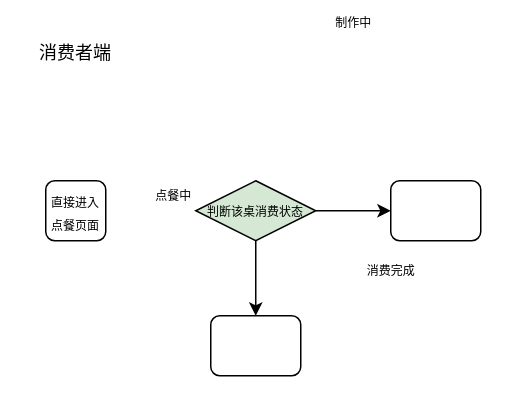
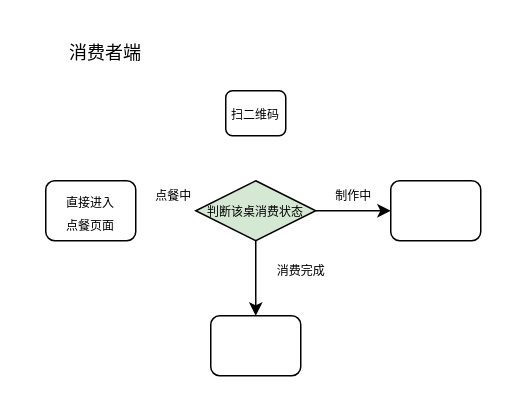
  <mxCell id="0" />
  <mxCell id="1" parent="0" />
- <mxCell id="2" value="消费者端" style="text;html=1;strokeColor=none;fillColor=none;align=center;verticalAlign=middle;whiteSpace=wrap;rounded=1;" vertex="1" parent="1"><mxGeometry x="20" y="20" width="60" height="30" as="geometry" /></mxCell>
- <mxCell id="4" value="&lt;p style=&quot;line-height: 50%;&quot;&gt;&lt;font style=&quot;font-size: 8px;&quot;&gt;直接进入&lt;br&gt;点餐页面&lt;/font&gt;&lt;/p&gt;" style="rounded=1;whiteSpace=wrap;html=1;hachureGap=4;fontFamily=Architects Daughter;fontSource=https%3A%2F%2Ffonts.googleapis.com%2Fcss%3Ffamily%3DArchitects%2BDaughter;fontSize=20;" vertex="1" parent="1"><mxGeometry x="30" y="120" width="40" height="40" as="geometry" /></mxCell>
+ <mxCell id="2" value="消费者端" style="text;html=1;strokeColor=none;fillColor=none;align=center;verticalAlign=middle;whiteSpace=wrap;rounded=1;" vertex="1" parent="1"><mxGeometry x="40" y="20" width="60" height="30" as="geometry" /></mxCell>
+ <mxCell id="3" value="&lt;font style=&quot;font-size: 8px;&quot;&gt;扫二维码&lt;br&gt;&lt;/font&gt;" style="rounded=1;whiteSpace=wrap;html=1;" vertex="1" parent="1"><mxGeometry x="150" y="60" width="40" height="30" as="geometry" /></mxCell>
+ <mxCell id="4" value="&lt;p style=&quot;line-height: 50%;&quot;&gt;&lt;font style=&quot;font-size: 8px;&quot;&gt;直接进入&lt;br&gt;点餐页面&lt;/font&gt;&lt;/p&gt;" style="rounded=1;whiteSpace=wrap;html=1;hachureGap=4;fontFamily=Architects Daughter;fontSource=https%3A%2F%2Ffonts.googleapis.com%2Fcss%3Ffamily%3DArchitects%2BDaughter;fontSize=20;" vertex="1" parent="1"><mxGeometry x="30" y="120" width="60" height="40" as="geometry" /></mxCell>
  <mxCell id="5" value="" style="edgeStyle=none;html=1;fontSize=8;" edge="1" parent="1" source="7" target="9"><mxGeometry relative="1" as="geometry" /></mxCell>
  <mxCell id="6" value="" style="edgeStyle=none;html=1;fontSize=8;" edge="1" parent="1" source="7" target="8"><mxGeometry relative="1" as="geometry" /></mxCell>
  <mxCell id="7" value="&lt;span style=&quot;font-size: 8px;&quot;&gt;判断该桌消费状态&lt;/span&gt;" style="rhombus;whiteSpace=wrap;html=1;fillColor=#d5e8d4;" vertex="1" parent="1"><mxGeometry x="130" y="120" width="80" height="40" as="geometry" /></mxCell>
  <mxCell id="8" value="" style="rounded=1;whiteSpace=wrap;html=1;hachureGap=4;fontFamily=Architects Daughter;fontSource=https%3A%2F%2Ffonts.googleapis.com%2Fcss%3Ffamily%3DArchitects%2BDaughter;fontSize=20;" vertex="1" parent="1"><mxGeometry x="140" y="210" width="60" height="40" as="geometry" /></mxCell>
  <mxCell id="9" value="" style="rounded=1;whiteSpace=wrap;html=1;hachureGap=4;fontFamily=Architects Daughter;fontSource=https%3A%2F%2Ffonts.googleapis.com%2Fcss%3Ffamily%3DArchitects%2BDaughter;fontSize=20;" vertex="1" parent="1"><mxGeometry x="260" y="120" width="60" height="40" as="geometry" /></mxCell>
- <mxCell id="10" value="制作中" style="text;html=1;align=center;verticalAlign=middle;resizable=0;points=[];autosize=1;strokeColor=none;fillColor=none;fontSize=8;" vertex="1" parent="1"><mxGeometry x="210" y="5" width="50" height="20" as="geometry" /></mxCell>
+ <mxCell id="10" value="制作中" style="text;html=1;align=center;verticalAlign=middle;resizable=0;points=[];autosize=1;strokeColor=none;fillColor=none;fontSize=8;" vertex="1" parent="1"><mxGeometry x="210" y="120" width="50" height="20" as="geometry" /></mxCell>
  <mxCell id="11" value="点餐中" style="text;html=1;align=center;verticalAlign=middle;resizable=0;points=[];autosize=1;strokeColor=none;fillColor=none;fontSize=8;" vertex="1" parent="1"><mxGeometry x="90" y="120" width="50" height="20" as="geometry" /></mxCell>
- <mxCell id="12" value="消费完成" style="text;html=1;align=center;verticalAlign=middle;resizable=0;points=[];autosize=1;strokeColor=none;fillColor=none;fontSize=8;" vertex="1" parent="1"><mxGeometry x="230" y="170" width="60" height="20" as="geometry" /></mxCell>
+ <mxCell id="12" value="消费完成" style="text;html=1;align=center;verticalAlign=middle;resizable=0;points=[];autosize=1;strokeColor=none;fillColor=none;fontSize=8;" vertex="1" parent="1"><mxGeometry x="170" y="170" width="60" height="20" as="geometry" /></mxCell>
